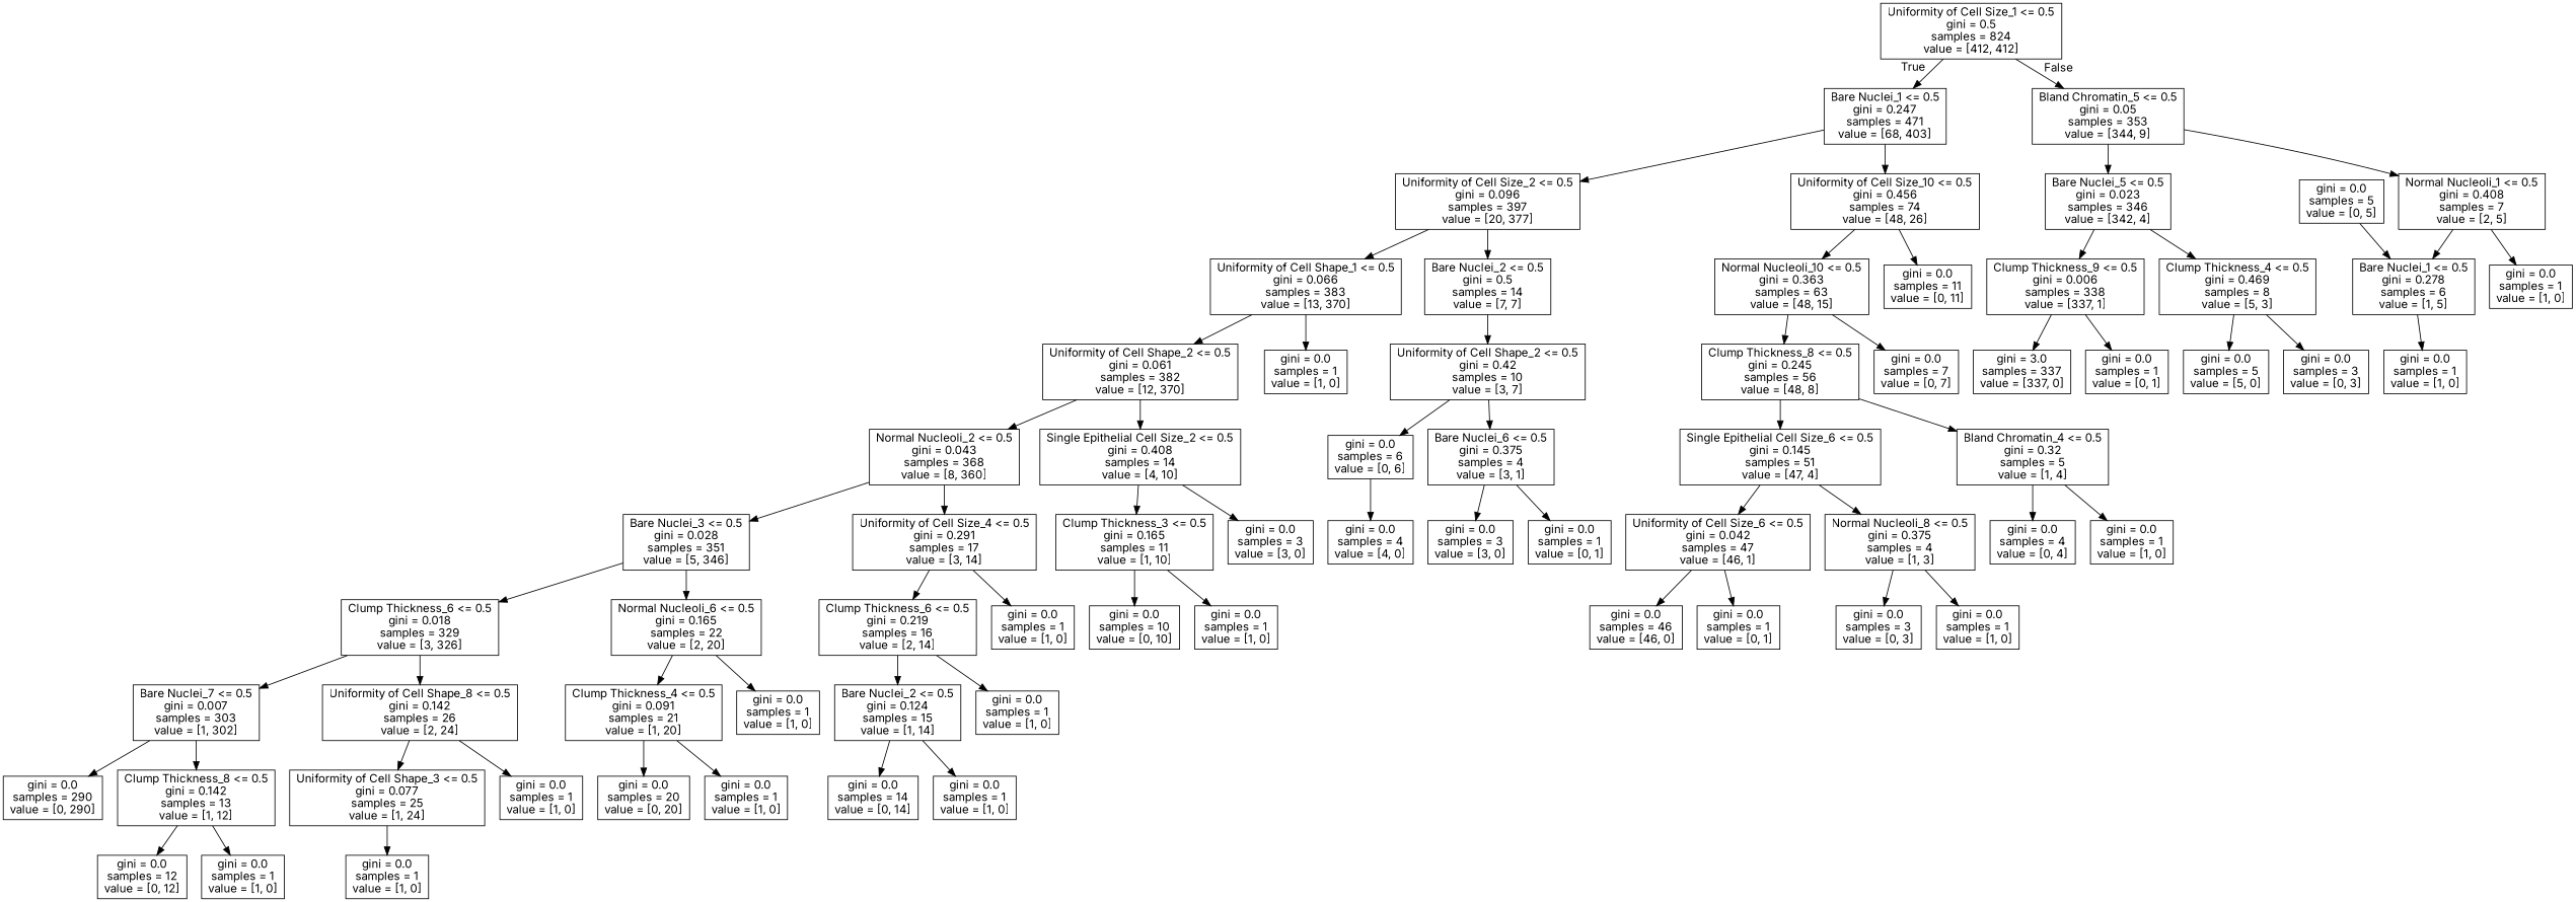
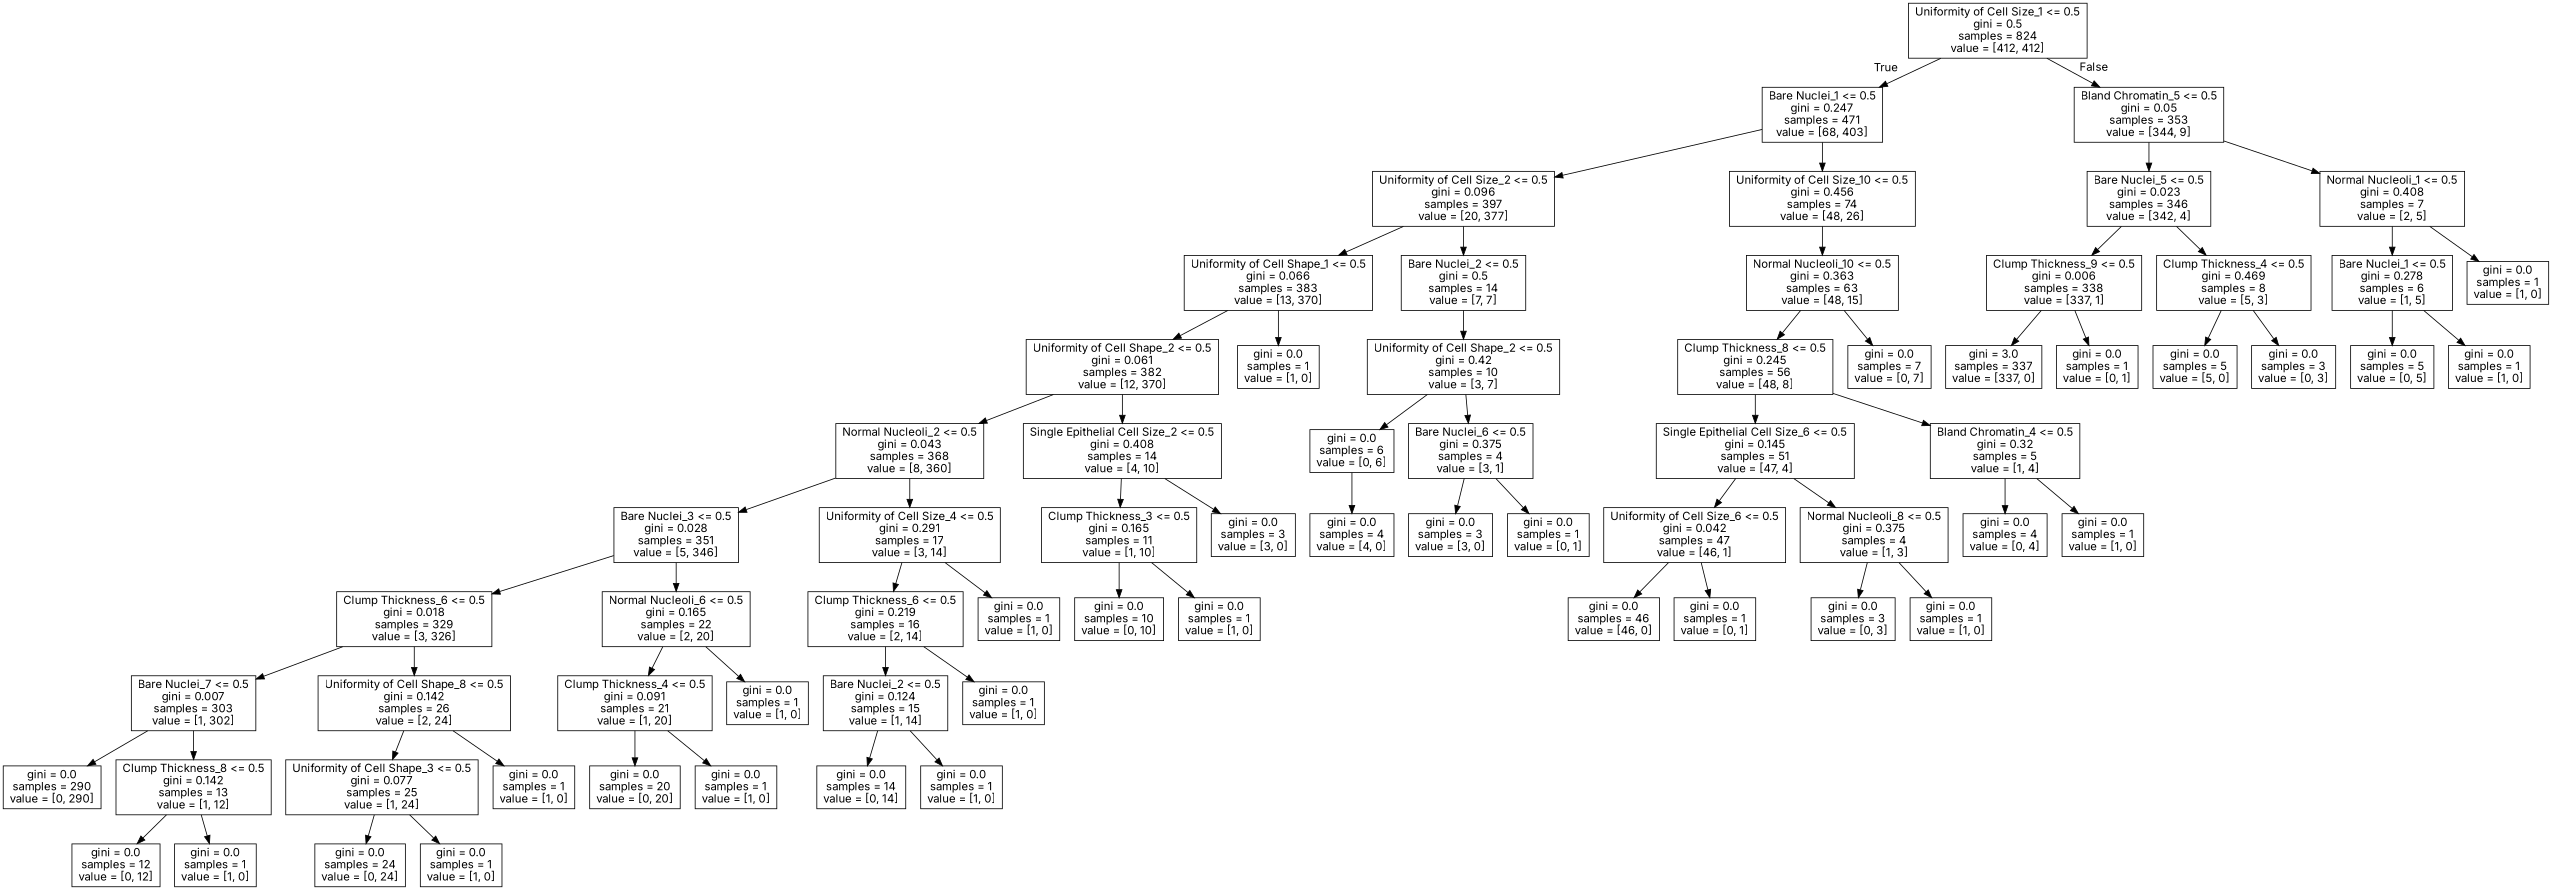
  digraph {
    fontname=Inter
    node [fontname=Inter shape=box]
    edge [fontname=Inter]
    n1 [label="Uniformity of Cell Size_1 <= 0.5\ngini = 0.5\nsamples = 824\nvalue = [412, 412]"]
    n2 [label="Bare Nuclei_1 <= 0.5\ngini = 0.247\nsamples = 471\nvalue = [68, 403]"]
    n3 [label="Bland Chromatin_5 <= 0.5\ngini = 0.05\nsamples = 353\nvalue = [344, 9]"]
    n4 [label="Uniformity of Cell Size_2 <= 0.5\ngini = 0.096\nsamples = 397\nvalue = [20, 377]"]
    n5 [label="Uniformity of Cell Size_10 <= 0.5\ngini = 0.456\nsamples = 74\nvalue = [48, 26]"]
    n6 [label="Bare Nuclei_5 <= 0.5\ngini = 0.023\nsamples = 346\nvalue = [342, 4]"]
    n7 [label="Normal Nucleoli_1 <= 0.5\ngini = 0.408\nsamples = 7\nvalue = [2, 5]"]
    n8 [label="Uniformity of Cell Shape_1 <= 0.5\ngini = 0.066\nsamples = 383\nvalue = [13, 370]"]
    n9 [label="Bare Nuclei_2 <= 0.5\ngini = 0.5\nsamples = 14\nvalue = [7, 7]"]
    n10 [label="Normal Nucleoli_10 <= 0.5\ngini = 0.363\nsamples = 63\nvalue = [48, 15]"]
-   n11 [label="gini = 0.0\nsamples = 11\nvalue = [0, 11]"]
    n12 [label="Uniformity of Cell Shape_2 <= 0.5\ngini = 0.061\nsamples = 382\nvalue = [12, 370]"]
    n13 [label="gini = 0.0\nsamples = 1\nvalue = [1, 0]"]
    n14 [label="Uniformity of Cell Shape_2 <= 0.5\ngini = 0.42\nsamples = 10\nvalue = [3, 7]"]
    n15 [label="Normal Nucleoli_2 <= 0.5\ngini = 0.043\nsamples = 368\nvalue = [8, 360]"]
    n16 [label="Single Epithelial Cell Size_2 <= 0.5\ngini = 0.408\nsamples = 14\nvalue = [4, 10]"]
    n17 [label="Bare Nuclei_3 <= 0.5\ngini = 0.028\nsamples = 351\nvalue = [5, 346]"]
    n18 [label="Uniformity of Cell Size_4 <= 0.5\ngini = 0.291\nsamples = 17\nvalue = [3, 14]"]
    n19 [label="Clump Thickness_3 <= 0.5\ngini = 0.165\nsamples = 11\nvalue = [1, 10]"]
    n20 [label="gini = 0.0\nsamples = 3\nvalue = [3, 0]"]
    n21 [label="Clump Thickness_6 <= 0.5\ngini = 0.018\nsamples = 329\nvalue = [3, 326]"]
    n22 [label="Normal Nucleoli_6 <= 0.5\ngini = 0.165\nsamples = 22\nvalue = [2, 20]"]
    n23 [label="Clump Thickness_6 <= 0.5\ngini = 0.219\nsamples = 16\nvalue = [2, 14]"]
    n24 [label="gini = 0.0\nsamples = 1\nvalue = [1, 0]"]
    n25 [label="Bare Nuclei_7 <= 0.5\ngini = 0.007\nsamples = 303\nvalue = [1, 302]"]
    n26 [label="Uniformity of Cell Shape_8 <= 0.5\ngini = 0.142\nsamples = 26\nvalue = [2, 24]"]
    n27 [label="Clump Thickness_4 <= 0.5\ngini = 0.091\nsamples = 21\nvalue = [1, 20]"]
    n28 [label="gini = 0.0\nsamples = 1\nvalue = [1, 0]"]
    n29 [label="gini = 0.0\nsamples = 290\nvalue = [0, 290]"]
    n30 [label="Clump Thickness_8 <= 0.5\ngini = 0.142\nsamples = 13\nvalue = [1, 12]"]
    n31 [label="Uniformity of Cell Shape_3 <= 0.5\ngini = 0.077\nsamples = 25\nvalue = [1, 24]"]
    n32 [label="gini = 0.0\nsamples = 1\nvalue = [1, 0]"]
    n33 [label="gini = 0.0\nsamples = 12\nvalue = [0, 12]"]
    n34 [label="gini = 0.0\nsamples = 1\nvalue = [1, 0]"]
+   n35 [label="gini = 0.0\nsamples = 24\nvalue = [0, 24]"]
    n36 [label="gini = 0.0\nsamples = 1\nvalue = [1, 0]"]
    n37 [label="gini = 0.0\nsamples = 20\nvalue = [0, 20]"]
    n38 [label="gini = 0.0\nsamples = 1\nvalue = [1, 0]"]
    n39 [label="Bare Nuclei_2 <= 0.5\ngini = 0.124\nsamples = 15\nvalue = [1, 14]"]
    n40 [label="gini = 0.0\nsamples = 1\nvalue = [1, 0]"]
    n41 [label="gini = 0.0\nsamples = 14\nvalue = [0, 14]"]
    n42 [label="gini = 0.0\nsamples = 1\nvalue = [1, 0]"]
    n43 [label="gini = 0.0\nsamples = 10\nvalue = [0, 10]"]
    n44 [label="gini = 0.0\nsamples = 1\nvalue = [1, 0]"]
    n45 [label="gini = 0.0\nsamples = 6\nvalue = [0, 6]"]
    n46 [label="Bare Nuclei_6 <= 0.5\ngini = 0.375\nsamples = 4\nvalue = [3, 1]"]
    n47 [label="gini = 0.0\nsamples = 4\nvalue = [4, 0]"]
    n48 [label="gini = 0.0\nsamples = 3\nvalue = [3, 0]"]
    n49 [label="gini = 0.0\nsamples = 1\nvalue = [0, 1]"]
    n50 [label="Clump Thickness_8 <= 0.5\ngini = 0.245\nsamples = 56\nvalue = [48, 8]"]
    n51 [label="gini = 0.0\nsamples = 7\nvalue = [0, 7]"]
    n52 [label="Single Epithelial Cell Size_6 <= 0.5\ngini = 0.145\nsamples = 51\nvalue = [47, 4]"]
    n53 [label="Bland Chromatin_4 <= 0.5\ngini = 0.32\nsamples = 5\nvalue = [1, 4]"]
    n54 [label="Uniformity of Cell Size_6 <= 0.5\ngini = 0.042\nsamples = 47\nvalue = [46, 1]"]
    n55 [label="Normal Nucleoli_8 <= 0.5\ngini = 0.375\nsamples = 4\nvalue = [1, 3]"]
    n56 [label="gini = 0.0\nsamples = 4\nvalue = [0, 4]"]
    n57 [label="gini = 0.0\nsamples = 1\nvalue = [1, 0]"]
    n58 [label="gini = 0.0\nsamples = 46\nvalue = [46, 0]"]
    n59 [label="gini = 0.0\nsamples = 1\nvalue = [0, 1]"]
    n60 [label="gini = 0.0\nsamples = 3\nvalue = [0, 3]"]
    n61 [label="gini = 0.0\nsamples = 1\nvalue = [1, 0]"]
    n62 [label="Clump Thickness_9 <= 0.5\ngini = 0.006\nsamples = 338\nvalue = [337, 1]"]
    n63 [label="Clump Thickness_4 <= 0.5\ngini = 0.469\nsamples = 8\nvalue = [5, 3]"]
    n64 [label="Bare Nuclei_1 <= 0.5\ngini = 0.278\nsamples = 6\nvalue = [1, 5]"]
    n65 [label="gini = 0.0\nsamples = 1\nvalue = [1, 0]"]
    n66 [label="gini = 3.0\nsamples = 337\nvalue = [337, 0]"]
    n67 [label="gini = 0.0\nsamples = 1\nvalue = [0, 1]"]
    n68 [label="gini = 0.0\nsamples = 5\nvalue = [5, 0]"]
    n69 [label="gini = 0.0\nsamples = 3\nvalue = [0, 3]"]
    n70 [label="gini = 0.0\nsamples = 5\nvalue = [0, 5]"]
    n71 [label="gini = 0.0\nsamples = 1\nvalue = [1, 0]"]
    n1 -> n2 [headlabel=True labelangle=45 labeldistance=2.5]
    n1 -> n3 [headlabel=False labelangle=-45 labeldistance=2.5]
    n2 -> n4
    n2 -> n5
    n3 -> n6
    n3 -> n7
    n4 -> n8
    n4 -> n9
    n5 -> n10
-   n5 -> n11
    n6 -> n62
    n6 -> n63
    n7 -> n64
    n7 -> n65
    n8 -> n12
    n8 -> n13
    n9 -> n14
    n10 -> n50
    n10 -> n51
    n12 -> n15
    n12 -> n16
    n14 -> n45
    n14 -> n46
    n15 -> n17
    n15 -> n18
    n16 -> n19
    n16 -> n20
    n17 -> n21
    n17 -> n22
    n18 -> n23
    n18 -> n24
    n19 -> n43
    n19 -> n44
    n21 -> n25
    n21 -> n26
    n22 -> n27
    n22 -> n28
    n23 -> n39
    n23 -> n40
    n25 -> n29
    n25 -> n30
    n26 -> n31
    n26 -> n32
    n27 -> n37
    n27 -> n38
    n30 -> n33
    n30 -> n34
+   n31 -> n35
    n31 -> n36
    n39 -> n41
    n39 -> n42
    n45 -> n47
    n46 -> n48
    n46 -> n49
    n50 -> n52
    n50 -> n53
    n52 -> n54
    n52 -> n55
    n53 -> n56
    n53 -> n57
    n54 -> n58
    n54 -> n59
    n55 -> n60
    n55 -> n61
    n62 -> n66
    n62 -> n67
    n63 -> n68
    n63 -> n69
-   n70 -> n64
+   n64 -> n70
    n64 -> n71
  }
